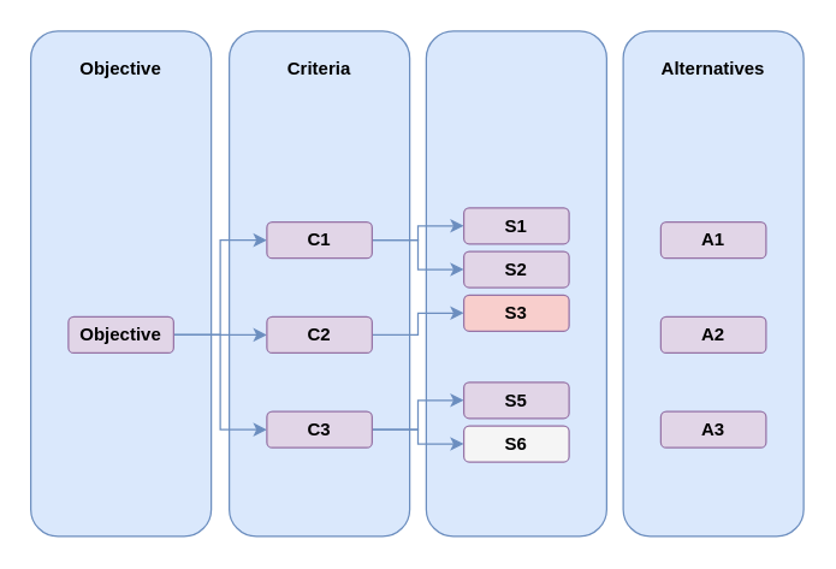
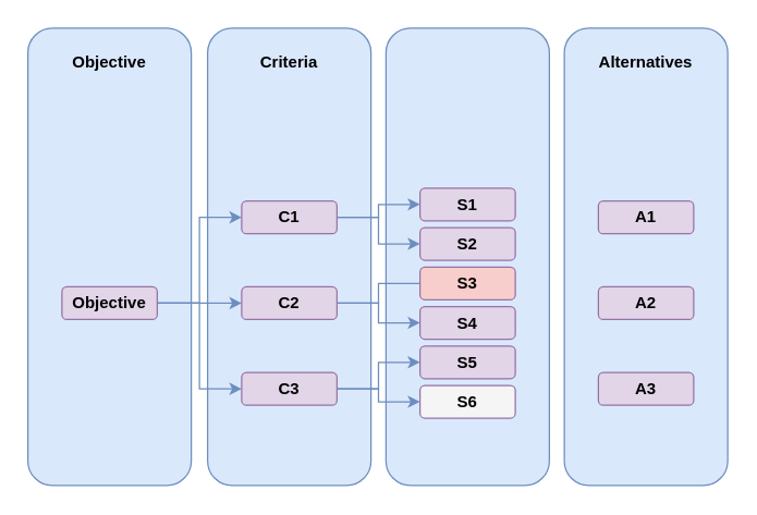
  <mxCell id="0" />
  <mxCell id="1" parent="0" />
  <mxCell id="2" value="" style="rounded=1;whiteSpace=wrap;html=1;fillColor=#dae8fc;strokeColor=#6c8ebf;fontStyle=1" vertex="1" parent="1"><mxGeometry x="20" y="20" width="120" height="336" as="geometry" /></mxCell>
  <mxCell id="3" value="Objective" style="text;html=1;align=center;verticalAlign=middle;whiteSpace=wrap;rounded=0;fontStyle=1" vertex="1" parent="1"><mxGeometry x="50" y="30" width="60" height="30" as="geometry" /></mxCell>
  <mxCell id="4" value="" style="rounded=1;whiteSpace=wrap;html=1;fillColor=#dae8fc;strokeColor=#6c8ebf;fontStyle=1" vertex="1" parent="1"><mxGeometry x="152" y="20" width="120" height="336" as="geometry" /></mxCell>
  <mxCell id="5" value="Criteria" style="text;html=1;align=center;verticalAlign=middle;whiteSpace=wrap;rounded=0;fontStyle=1" vertex="1" parent="1"><mxGeometry x="182" y="30" width="60" height="30" as="geometry" /></mxCell>
  <mxCell id="6" value="" style="rounded=1;whiteSpace=wrap;html=1;fillColor=#dae8fc;strokeColor=#6c8ebf;fontStyle=1" vertex="1" parent="1"><mxGeometry x="283" y="20" width="120" height="336" as="geometry" /></mxCell>
  <mxCell id="7" value="" style="rounded=1;whiteSpace=wrap;html=1;fillColor=#dae8fc;strokeColor=#6c8ebf;fontStyle=1" vertex="1" parent="1"><mxGeometry x="414" y="20" width="120" height="336" as="geometry" /></mxCell>
  <mxCell id="8" value="Alternatives" style="text;html=1;align=center;verticalAlign=middle;whiteSpace=wrap;rounded=0;fontStyle=1" vertex="1" parent="1"><mxGeometry x="444" y="30" width="60" height="30" as="geometry" /></mxCell>
  <mxCell id="9" style="edgeStyle=orthogonalEdgeStyle;rounded=0;orthogonalLoop=1;jettySize=auto;html=1;exitX=1;exitY=0.5;exitDx=0;exitDy=0;entryX=0;entryY=0.5;entryDx=0;entryDy=0;fillColor=#dae8fc;strokeColor=#6c8ebf;fontStyle=1" edge="1" parent="1" source="12" target="18"><mxGeometry relative="1" as="geometry" /></mxCell>
  <mxCell id="10" style="edgeStyle=orthogonalEdgeStyle;rounded=0;orthogonalLoop=1;jettySize=auto;html=1;exitX=1;exitY=0.5;exitDx=0;exitDy=0;entryX=0;entryY=0.5;entryDx=0;entryDy=0;fillColor=#dae8fc;strokeColor=#6c8ebf;fontStyle=1" edge="1" parent="1" source="12" target="15"><mxGeometry relative="1" as="geometry" /></mxCell>
  <mxCell id="11" style="edgeStyle=orthogonalEdgeStyle;rounded=0;orthogonalLoop=1;jettySize=auto;html=1;entryX=0;entryY=0.5;entryDx=0;entryDy=0;fillColor=#dae8fc;strokeColor=#6c8ebf;fontStyle=1" edge="1" parent="1" source="12" target="21"><mxGeometry relative="1" as="geometry" /></mxCell>
  <mxCell id="12" value="Objective" style="rounded=1;whiteSpace=wrap;html=1;fillColor=#e1d5e7;strokeColor=#9673a6;fontStyle=1" vertex="1" parent="1"><mxGeometry x="45" y="210" width="70" height="24" as="geometry" /></mxCell>
- <mxCell id="13" style="edgeStyle=orthogonalEdgeStyle;rounded=0;orthogonalLoop=1;jettySize=auto;html=1;fillColor=#dae8fc;strokeColor=#6c8ebf;fontStyle=1" edge="1" parent="1" source="15" target="24"><mxGeometry relative="1" as="geometry" /></mxCell>
+ <mxCell id="13" style="edgeStyle=orthogonalEdgeStyle;rounded=0;orthogonalLoop=1;jettySize=auto;html=1;fillColor=#dae8fc;strokeColor=#6c8ebf;fontStyle=1;endArrow=none;" edge="1" parent="1" source="15" target="24"><mxGeometry relative="1" as="geometry" /></mxCell>
+ <mxCell id="14" style="edgeStyle=orthogonalEdgeStyle;rounded=0;orthogonalLoop=1;jettySize=auto;html=1;fillColor=#dae8fc;strokeColor=#6c8ebf;fontStyle=1" edge="1" parent="1" source="15" target="25"><mxGeometry relative="1" as="geometry" /></mxCell>
  <mxCell id="15" value="C2" style="rounded=1;whiteSpace=wrap;html=1;fillColor=#e1d5e7;strokeColor=#9673a6;fontStyle=1" vertex="1" parent="1"><mxGeometry x="177" y="210" width="70" height="24" as="geometry" /></mxCell>
  <mxCell id="16" style="edgeStyle=orthogonalEdgeStyle;rounded=0;orthogonalLoop=1;jettySize=auto;html=1;entryX=0;entryY=0.5;entryDx=0;entryDy=0;fillColor=#dae8fc;strokeColor=#6c8ebf;fontStyle=1" edge="1" parent="1" source="18" target="22"><mxGeometry relative="1" as="geometry" /></mxCell>
  <mxCell id="17" style="edgeStyle=orthogonalEdgeStyle;rounded=0;orthogonalLoop=1;jettySize=auto;html=1;fillColor=#dae8fc;strokeColor=#6c8ebf;fontStyle=1" edge="1" parent="1" source="18" target="23"><mxGeometry relative="1" as="geometry" /></mxCell>
  <mxCell id="18" value="C1" style="rounded=1;whiteSpace=wrap;html=1;fillColor=#e1d5e7;strokeColor=#9673a6;fontStyle=1" vertex="1" parent="1"><mxGeometry x="177" y="147" width="70" height="24" as="geometry" /></mxCell>
  <mxCell id="19" style="edgeStyle=orthogonalEdgeStyle;rounded=0;orthogonalLoop=1;jettySize=auto;html=1;fillColor=#dae8fc;strokeColor=#6c8ebf;fontStyle=1" edge="1" parent="1" source="21" target="26"><mxGeometry relative="1" as="geometry" /></mxCell>
  <mxCell id="20" style="edgeStyle=orthogonalEdgeStyle;rounded=0;orthogonalLoop=1;jettySize=auto;html=1;fillColor=#dae8fc;strokeColor=#6c8ebf;fontStyle=1" edge="1" parent="1" source="21" target="27"><mxGeometry relative="1" as="geometry" /></mxCell>
  <mxCell id="21" value="C3" style="rounded=1;whiteSpace=wrap;html=1;fillColor=#e1d5e7;strokeColor=#9673a6;fontStyle=1" vertex="1" parent="1"><mxGeometry x="177" y="273" width="70" height="24" as="geometry" /></mxCell>
  <mxCell id="22" value="S1" style="rounded=1;whiteSpace=wrap;html=1;fillColor=#e1d5e7;strokeColor=#9673a6;fontStyle=1" vertex="1" parent="1"><mxGeometry x="308" y="137.5" width="70" height="24" as="geometry" /></mxCell>
  <mxCell id="23" value="S2" style="rounded=1;whiteSpace=wrap;html=1;fillColor=#e1d5e7;strokeColor=#9673a6;fontStyle=1" vertex="1" parent="1"><mxGeometry x="308" y="166.5" width="70" height="24" as="geometry" /></mxCell>
  <mxCell id="24" value="S3" style="rounded=1;whiteSpace=wrap;html=1;fillColor=#f8cecc;strokeColor=#9673a6;fontStyle=1;" vertex="1" parent="1"><mxGeometry x="308" y="195.5" width="70" height="24" as="geometry" /></mxCell>
+ <mxCell id="25" value="S4" style="rounded=1;whiteSpace=wrap;html=1;fillColor=#e1d5e7;strokeColor=#9673a6;fontStyle=1" vertex="1" parent="1"><mxGeometry x="308" y="224.5" width="70" height="24" as="geometry" /></mxCell>
  <mxCell id="26" value="S5" style="rounded=1;whiteSpace=wrap;html=1;fillColor=#e1d5e7;strokeColor=#9673a6;fontStyle=1" vertex="1" parent="1"><mxGeometry x="308" y="253.5" width="70" height="24" as="geometry" /></mxCell>
  <mxCell id="27" value="S6" style="rounded=1;whiteSpace=wrap;html=1;fillColor=#f5f5f5;strokeColor=#9673a6;fontStyle=1;" vertex="1" parent="1"><mxGeometry x="308" y="282.5" width="70" height="24" as="geometry" /></mxCell>
  <mxCell id="28" value="A2" style="rounded=1;whiteSpace=wrap;html=1;fillColor=#e1d5e7;strokeColor=#9673a6;fontStyle=1" vertex="1" parent="1"><mxGeometry x="439" y="210" width="70" height="24" as="geometry" /></mxCell>
  <mxCell id="29" value="A1" style="rounded=1;whiteSpace=wrap;html=1;fillColor=#e1d5e7;strokeColor=#9673a6;fontStyle=1" vertex="1" parent="1"><mxGeometry x="439" y="147" width="70" height="24" as="geometry" /></mxCell>
  <mxCell id="30" value="A3" style="rounded=1;whiteSpace=wrap;html=1;fillColor=#e1d5e7;strokeColor=#9673a6;fontStyle=1" vertex="1" parent="1"><mxGeometry x="439" y="273" width="70" height="24" as="geometry" /></mxCell>
